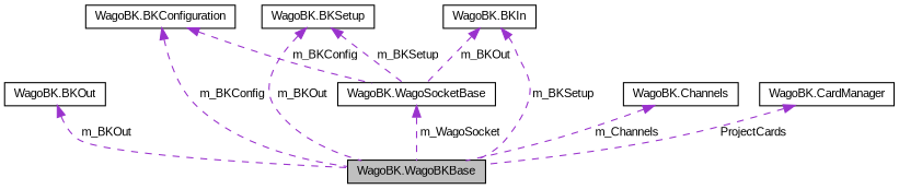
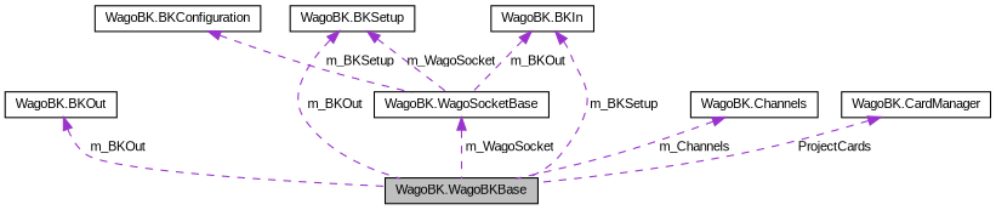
  digraph {
    fontname="Liberation Sans"
    rankdir=TB
    node [color=black fillcolor=white fontname="Liberation Sans" fontsize=10 shape=record style=filled]
    edge [color=darkorchid3 dir=back fontname="Liberation Sans" fontsize=10 labelfontname=Arial labelfontsize=10 style=dashed]
    n1 [fillcolor=grey75 fontcolor=black height=0.2 label="WagoBK.WagoBKBase" width=0.4]
    n2 [height=0.2 label="WagoBK.BKOut" width=0.4]
    n3 [height=0.2 label="WagoBK.WagoSocketBase" width=0.4]
    n4 [height=0.2 label="WagoBK.BKConfiguration" width=0.4]
    n5 [height=0.2 label="WagoBK.BKSetup" width=0.4]
    n6 [height=0.2 label="WagoBK.BKIn" width=0.4]
    n7 [height=0.2 label="WagoBK.Channels" width=0.4]
    n8 [height=0.2 label="WagoBK.CardManager" width=0.4]
    n2 -> n1 [label=" m_BKOut"]
    n3 -> n1 [label=" m_WagoSocket"]
-   n4 -> n1 [label=" m_BKConfig"]
-   n4 -> n3 [label=" m_BKConfig"]
+   n4 -> n3 [label=" m_BKSetup"]
    n5 -> n1 [label=" m_BKOut"]
-   n5 -> n3 [label=" m_BKSetup"]
+   n5 -> n3 [label=" m_WagoSocket"]
    n6 -> n1 [label=" m_BKSetup"]
    n6 -> n3 [label=" m_BKOut"]
    n7 -> n1 [label=" m_Channels"]
    n8 -> n1 [label=" ProjectCards"]
  }
